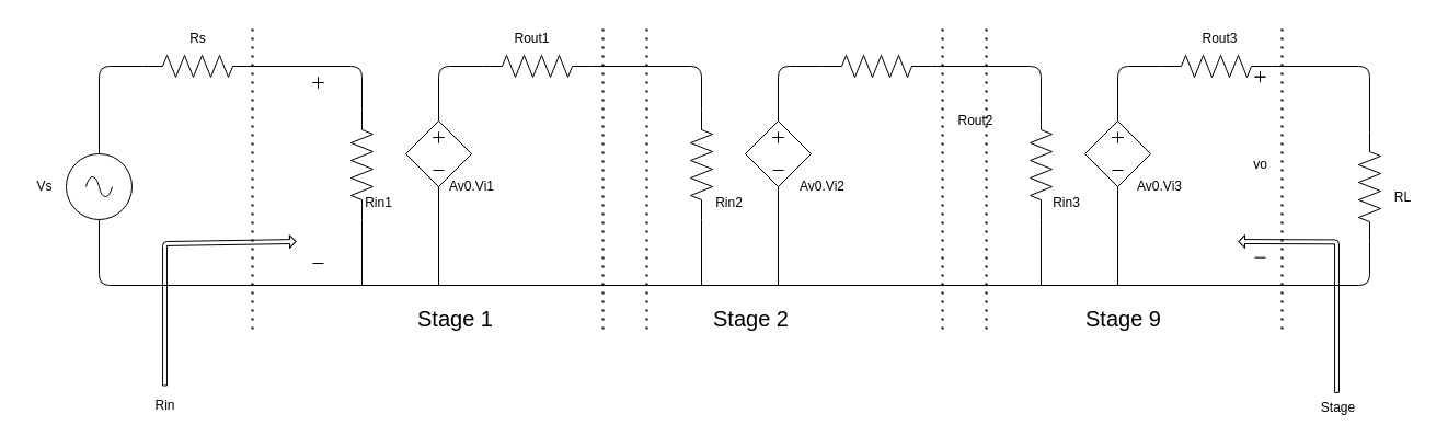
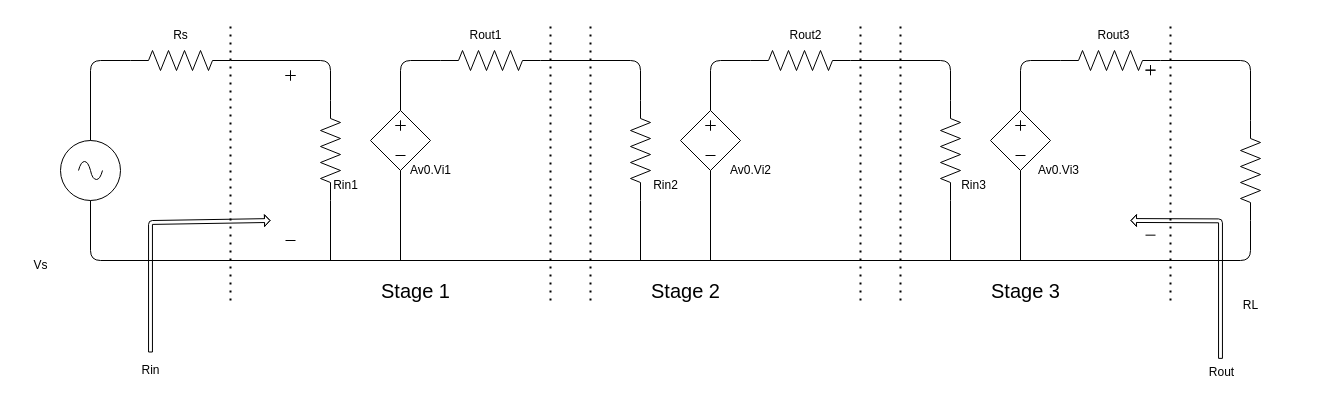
  <mxCell id="0" />
  <mxCell id="1" parent="0" />
  <mxCell id="2" value="" style="pointerEvents=1;verticalLabelPosition=bottom;shadow=0;dashed=0;align=center;html=1;verticalAlign=top;shape=mxgraph.electrical.resistors.resistor_2;" parent="1" vertex="1"><mxGeometry x="130" y="50" width="100" height="20" as="geometry" /></mxCell>
  <mxCell id="3" value="" style="pointerEvents=1;verticalLabelPosition=bottom;shadow=0;dashed=0;align=center;html=1;verticalAlign=top;shape=mxgraph.electrical.signal_sources.source;aspect=fixed;points=[[0.5,0,0],[1,0.5,0],[0.5,1,0],[0,0.5,0]];elSignalType=ac;" parent="1" vertex="1"><mxGeometry x="60" y="140" width="60" height="60" as="geometry" /></mxCell>
  <mxCell id="4" value="" style="endArrow=none;html=1;exitX=0;exitY=0.5;exitDx=0;exitDy=0;exitPerimeter=0;entryX=0;entryY=0.5;entryDx=0;entryDy=0;entryPerimeter=0;" parent="1" source="35" target="7" edge="1"><mxGeometry width="50" height="50" relative="1" as="geometry"><mxPoint x="1210" y="40" as="sourcePoint" /><mxPoint x="1260" y="-10" as="targetPoint" /><Array as="points"><mxPoint x="1250" y="60" /></Array></mxGeometry></mxCell>
  <mxCell id="5" value="" style="endArrow=none;html=1;exitX=0.5;exitY=0;exitDx=0;exitDy=0;exitPerimeter=0;entryX=0;entryY=0.5;entryDx=0;entryDy=0;entryPerimeter=0;" parent="1" source="3" target="2" edge="1"><mxGeometry width="50" height="50" relative="1" as="geometry"><mxPoint x="0" y="40" as="sourcePoint" /><mxPoint x="50" y="-10" as="targetPoint" /><Array as="points"><mxPoint x="90" y="60" /></Array></mxGeometry></mxCell>
- <mxCell id="6" value="Vs" style="text;html=1;align=center;verticalAlign=middle;resizable=0;points=[];autosize=1;strokeColor=none;fillColor=none;" parent="1" vertex="1"><mxGeometry x="20" y="155" width="40" height="30" as="geometry" /></mxCell>
+ <mxCell id="6" value="Vs" style="text;html=1;align=center;verticalAlign=middle;resizable=0;points=[];autosize=1;strokeColor=none;fillColor=none;" parent="1" vertex="1"><mxGeometry x="20" y="250" width="40" height="30" as="geometry" /></mxCell>
  <mxCell id="7" value="" style="pointerEvents=1;verticalLabelPosition=bottom;shadow=0;dashed=0;align=center;html=1;verticalAlign=top;shape=mxgraph.electrical.resistors.resistor_2;direction=south;" parent="1" vertex="1"><mxGeometry x="1240" y="120" width="20" height="100" as="geometry" /></mxCell>
  <mxCell id="8" value="" style="pointerEvents=1;verticalLabelPosition=bottom;shadow=0;dashed=0;align=center;html=1;verticalAlign=top;shape=mxgraph.electrical.resistors.resistor_2;direction=south;" parent="1" vertex="1"><mxGeometry x="320" y="100" width="20" height="100" as="geometry" /></mxCell>
  <mxCell id="9" value="" style="group" parent="1" vertex="1" connectable="0"><mxGeometry x="370" y="110" width="60" height="60" as="geometry" /></mxCell>
  <mxCell id="10" value="" style="pointerEvents=1;verticalLabelPosition=bottom;shadow=0;dashed=0;align=center;html=1;verticalAlign=top;shape=mxgraph.electrical.signal_sources.source;aspect=fixed;points=[[0.5,0,0],[1,0.5,0],[0.5,1,0],[0,0.5,0]];elSignalType=none;elSourceType=dependent;" parent="9" vertex="1"><mxGeometry width="60" height="60" as="geometry" /></mxCell>
  <mxCell id="11" value="" style="shape=cross;whiteSpace=wrap;html=1;size=0;" parent="9" vertex="1"><mxGeometry x="25" y="10" width="10" height="10" as="geometry" /></mxCell>
  <mxCell id="12" value="" style="endArrow=none;html=1;" parent="9" edge="1"><mxGeometry width="50" height="50" relative="1" as="geometry"><mxPoint x="25" y="45" as="sourcePoint" /><mxPoint x="35" y="45" as="targetPoint" /></mxGeometry></mxCell>
  <mxCell id="13" value="" style="shape=cross;whiteSpace=wrap;html=1;size=0;" parent="9" vertex="1"><mxGeometry x="-85" y="-40" width="10" height="10" as="geometry" /></mxCell>
  <mxCell id="14" value="" style="shape=cross;whiteSpace=wrap;html=1;size=0;" parent="9" vertex="1"><mxGeometry x="775" y="-45.34" width="10" height="10" as="geometry" /></mxCell>
  <mxCell id="15" value="" style="pointerEvents=1;verticalLabelPosition=bottom;shadow=0;dashed=0;align=center;html=1;verticalAlign=top;shape=mxgraph.electrical.resistors.resistor_2;direction=west;" parent="1" vertex="1"><mxGeometry x="440" y="50" width="100" height="20" as="geometry" /></mxCell>
  <mxCell id="16" value="" style="endArrow=none;html=1;exitX=1;exitY=0.5;exitDx=0;exitDy=0;exitPerimeter=0;entryX=0;entryY=0.5;entryDx=0;entryDy=0;entryPerimeter=0;" parent="1" source="2" target="8" edge="1"><mxGeometry width="50" height="50" relative="1" as="geometry"><mxPoint x="300" y="30" as="sourcePoint" /><mxPoint x="350" y="-20" as="targetPoint" /><Array as="points"><mxPoint x="330" y="60" /></Array></mxGeometry></mxCell>
  <mxCell id="17" value="" style="endArrow=none;html=1;exitX=0.5;exitY=0;exitDx=0;exitDy=0;exitPerimeter=0;entryX=1;entryY=0.5;entryDx=0;entryDy=0;entryPerimeter=0;" parent="1" source="10" target="15" edge="1"><mxGeometry width="50" height="50" relative="1" as="geometry"><mxPoint x="250" y="30" as="sourcePoint" /><mxPoint x="300" y="-20" as="targetPoint" /><Array as="points"><mxPoint x="400" y="60" /></Array></mxGeometry></mxCell>
  <mxCell id="18" value="" style="endArrow=none;html=1;entryX=0.5;entryY=1;entryDx=0;entryDy=0;entryPerimeter=0;" parent="1" target="10" edge="1"><mxGeometry width="50" height="50" relative="1" as="geometry"><mxPoint x="400" y="260" as="sourcePoint" /><mxPoint x="420" y="180" as="targetPoint" /></mxGeometry></mxCell>
  <mxCell id="19" value="" style="endArrow=none;html=1;entryX=1;entryY=0.5;entryDx=0;entryDy=0;entryPerimeter=0;" parent="1" target="8" edge="1"><mxGeometry width="50" height="50" relative="1" as="geometry"><mxPoint x="330" y="260" as="sourcePoint" /><mxPoint x="410" y="180" as="targetPoint" /></mxGeometry></mxCell>
  <mxCell id="20" value="" style="pointerEvents=1;verticalLabelPosition=bottom;shadow=0;dashed=0;align=center;html=1;verticalAlign=top;shape=mxgraph.electrical.resistors.resistor_2;direction=south;" parent="1" vertex="1"><mxGeometry x="630" y="100" width="20" height="100" as="geometry" /></mxCell>
  <mxCell id="21" value="" style="group" parent="1" vertex="1" connectable="0"><mxGeometry x="680" y="110" width="60" height="60" as="geometry" /></mxCell>
  <mxCell id="22" value="" style="pointerEvents=1;verticalLabelPosition=bottom;shadow=0;dashed=0;align=center;html=1;verticalAlign=top;shape=mxgraph.electrical.signal_sources.source;aspect=fixed;points=[[0.5,0,0],[1,0.5,0],[0.5,1,0],[0,0.5,0]];elSignalType=none;elSourceType=dependent;" parent="21" vertex="1"><mxGeometry width="60" height="60" as="geometry" /></mxCell>
  <mxCell id="23" value="" style="shape=cross;whiteSpace=wrap;html=1;size=0;" parent="21" vertex="1"><mxGeometry x="25" y="10" width="10" height="10" as="geometry" /></mxCell>
  <mxCell id="24" value="" style="endArrow=none;html=1;" parent="21" edge="1"><mxGeometry width="50" height="50" relative="1" as="geometry"><mxPoint x="25" y="45" as="sourcePoint" /><mxPoint x="35" y="45" as="targetPoint" /></mxGeometry></mxCell>
  <mxCell id="25" value="" style="pointerEvents=1;verticalLabelPosition=bottom;shadow=0;dashed=0;align=center;html=1;verticalAlign=top;shape=mxgraph.electrical.resistors.resistor_2;direction=west;" parent="1" vertex="1"><mxGeometry x="750" y="50" width="100" height="20" as="geometry" /></mxCell>
  <mxCell id="26" value="" style="endArrow=none;html=1;exitX=1;exitY=0.5;exitDx=0;exitDy=0;exitPerimeter=0;entryX=0;entryY=0.5;entryDx=0;entryDy=0;entryPerimeter=0;" parent="1" target="20" edge="1"><mxGeometry width="50" height="50" relative="1" as="geometry"><mxPoint x="540" y="60" as="sourcePoint" /><mxPoint x="660" y="-20" as="targetPoint" /><Array as="points"><mxPoint x="640" y="60" /></Array></mxGeometry></mxCell>
  <mxCell id="27" value="" style="endArrow=none;html=1;exitX=0.5;exitY=0;exitDx=0;exitDy=0;exitPerimeter=0;entryX=1;entryY=0.5;entryDx=0;entryDy=0;entryPerimeter=0;" parent="1" source="22" target="25" edge="1"><mxGeometry width="50" height="50" relative="1" as="geometry"><mxPoint x="560" y="30" as="sourcePoint" /><mxPoint x="610" y="-20" as="targetPoint" /><Array as="points"><mxPoint x="710" y="60" /></Array></mxGeometry></mxCell>
  <mxCell id="28" value="" style="endArrow=none;html=1;entryX=0.5;entryY=1;entryDx=0;entryDy=0;entryPerimeter=0;" parent="1" target="22" edge="1"><mxGeometry width="50" height="50" relative="1" as="geometry"><mxPoint x="710" y="260" as="sourcePoint" /><mxPoint x="730" y="180" as="targetPoint" /></mxGeometry></mxCell>
  <mxCell id="29" value="" style="endArrow=none;html=1;entryX=1;entryY=0.5;entryDx=0;entryDy=0;entryPerimeter=0;" parent="1" target="20" edge="1"><mxGeometry width="50" height="50" relative="1" as="geometry"><mxPoint x="640" y="260" as="sourcePoint" /><mxPoint x="720" y="180" as="targetPoint" /></mxGeometry></mxCell>
  <mxCell id="30" value="" style="pointerEvents=1;verticalLabelPosition=bottom;shadow=0;dashed=0;align=center;html=1;verticalAlign=top;shape=mxgraph.electrical.resistors.resistor_2;direction=south;" parent="1" vertex="1"><mxGeometry x="940" y="100" width="20" height="100" as="geometry" /></mxCell>
  <mxCell id="31" value="" style="group" parent="1" vertex="1" connectable="0"><mxGeometry x="990" y="110" width="60" height="60" as="geometry" /></mxCell>
  <mxCell id="32" value="" style="pointerEvents=1;verticalLabelPosition=bottom;shadow=0;dashed=0;align=center;html=1;verticalAlign=top;shape=mxgraph.electrical.signal_sources.source;aspect=fixed;points=[[0.5,0,0],[1,0.5,0],[0.5,1,0],[0,0.5,0]];elSignalType=none;elSourceType=dependent;" parent="31" vertex="1"><mxGeometry width="60" height="60" as="geometry" /></mxCell>
  <mxCell id="33" value="" style="shape=cross;whiteSpace=wrap;html=1;size=0;" parent="31" vertex="1"><mxGeometry x="25" y="10" width="10" height="10" as="geometry" /></mxCell>
  <mxCell id="34" value="" style="endArrow=none;html=1;" parent="31" edge="1"><mxGeometry width="50" height="50" relative="1" as="geometry"><mxPoint x="25" y="45" as="sourcePoint" /><mxPoint x="35" y="45" as="targetPoint" /></mxGeometry></mxCell>
  <mxCell id="35" value="" style="pointerEvents=1;verticalLabelPosition=bottom;shadow=0;dashed=0;align=center;html=1;verticalAlign=top;shape=mxgraph.electrical.resistors.resistor_2;direction=west;" parent="1" vertex="1"><mxGeometry x="1060" y="50" width="100" height="20" as="geometry" /></mxCell>
  <mxCell id="36" value="" style="endArrow=none;html=1;exitX=1;exitY=0.5;exitDx=0;exitDy=0;exitPerimeter=0;entryX=0;entryY=0.5;entryDx=0;entryDy=0;entryPerimeter=0;" parent="1" target="30" edge="1"><mxGeometry width="50" height="50" relative="1" as="geometry"><mxPoint x="850" y="60" as="sourcePoint" /><mxPoint x="970" y="-20" as="targetPoint" /><Array as="points"><mxPoint x="950" y="60" /></Array></mxGeometry></mxCell>
  <mxCell id="37" value="" style="endArrow=none;html=1;exitX=0.5;exitY=0;exitDx=0;exitDy=0;exitPerimeter=0;entryX=1;entryY=0.5;entryDx=0;entryDy=0;entryPerimeter=0;" parent="1" source="32" target="35" edge="1"><mxGeometry width="50" height="50" relative="1" as="geometry"><mxPoint x="870" y="30" as="sourcePoint" /><mxPoint x="920" y="-20" as="targetPoint" /><Array as="points"><mxPoint x="1020" y="60" /></Array></mxGeometry></mxCell>
  <mxCell id="38" value="" style="endArrow=none;html=1;entryX=0.5;entryY=1;entryDx=0;entryDy=0;entryPerimeter=0;" parent="1" target="32" edge="1"><mxGeometry width="50" height="50" relative="1" as="geometry"><mxPoint x="1020" y="260" as="sourcePoint" /><mxPoint x="1040" y="180" as="targetPoint" /></mxGeometry></mxCell>
  <mxCell id="39" value="" style="endArrow=none;html=1;entryX=1;entryY=0.5;entryDx=0;entryDy=0;entryPerimeter=0;" parent="1" target="30" edge="1"><mxGeometry width="50" height="50" relative="1" as="geometry"><mxPoint x="950" y="260" as="sourcePoint" /><mxPoint x="1030" y="180" as="targetPoint" /></mxGeometry></mxCell>
  <mxCell id="40" value="" style="endArrow=none;html=1;exitX=0.5;exitY=1;exitDx=0;exitDy=0;exitPerimeter=0;entryX=1;entryY=0.5;entryDx=0;entryDy=0;entryPerimeter=0;" parent="1" source="3" target="7" edge="1"><mxGeometry width="50" height="50" relative="1" as="geometry"><mxPoint x="340" y="220" as="sourcePoint" /><mxPoint x="390" y="170" as="targetPoint" /><Array as="points"><mxPoint x="90" y="260" /><mxPoint x="1250" y="260" /></Array></mxGeometry></mxCell>
  <mxCell id="41" value="Rs" style="text;html=1;align=center;verticalAlign=middle;resizable=0;points=[];autosize=1;strokeColor=none;fillColor=none;" parent="1" vertex="1"><mxGeometry x="160" y="20" width="40" height="30" as="geometry" /></mxCell>
  <mxCell id="42" value="" style="endArrow=none;dashed=1;html=1;dashPattern=1 3;strokeWidth=2;" parent="1" edge="1"><mxGeometry width="50" height="50" relative="1" as="geometry"><mxPoint x="230" y="300" as="sourcePoint" /><mxPoint x="230" y="20" as="targetPoint" /></mxGeometry></mxCell>
  <mxCell id="43" value="" style="endArrow=none;dashed=1;html=1;dashPattern=1 3;strokeWidth=2;" parent="1" edge="1"><mxGeometry width="50" height="50" relative="1" as="geometry"><mxPoint x="550" y="300" as="sourcePoint" /><mxPoint x="550" y="20" as="targetPoint" /></mxGeometry></mxCell>
  <mxCell id="44" value="" style="endArrow=none;dashed=1;html=1;dashPattern=1 3;strokeWidth=2;" parent="1" edge="1"><mxGeometry width="50" height="50" relative="1" as="geometry"><mxPoint x="590" y="300" as="sourcePoint" /><mxPoint x="590" y="20" as="targetPoint" /></mxGeometry></mxCell>
  <mxCell id="45" value="" style="endArrow=none;dashed=1;html=1;dashPattern=1 3;strokeWidth=2;" parent="1" edge="1"><mxGeometry width="50" height="50" relative="1" as="geometry"><mxPoint x="860" y="300" as="sourcePoint" /><mxPoint x="860" y="20" as="targetPoint" /></mxGeometry></mxCell>
  <mxCell id="46" value="" style="endArrow=none;dashed=1;html=1;dashPattern=1 3;strokeWidth=2;" parent="1" edge="1"><mxGeometry width="50" height="50" relative="1" as="geometry"><mxPoint x="900" y="300" as="sourcePoint" /><mxPoint x="900" y="20" as="targetPoint" /></mxGeometry></mxCell>
  <mxCell id="47" value="" style="endArrow=none;dashed=1;html=1;dashPattern=1 3;strokeWidth=2;" parent="1" edge="1"><mxGeometry width="50" height="50" relative="1" as="geometry"><mxPoint x="1170" y="300" as="sourcePoint" /><mxPoint x="1170" y="20" as="targetPoint" /></mxGeometry></mxCell>
  <mxCell id="48" value="&lt;font style=&quot;font-size: 20px;&quot;&gt;Stage 1&lt;/font&gt;" style="text;html=1;align=center;verticalAlign=middle;resizable=0;points=[];autosize=1;strokeColor=none;fillColor=none;" parent="1" vertex="1"><mxGeometry x="370" y="270" width="90" height="40" as="geometry" /></mxCell>
  <mxCell id="49" value="&lt;font style=&quot;font-size: 20px;&quot;&gt;Stage 2&lt;/font&gt;" style="text;html=1;align=center;verticalAlign=middle;resizable=0;points=[];autosize=1;strokeColor=none;fillColor=none;" parent="1" vertex="1"><mxGeometry x="640" y="270" width="90" height="40" as="geometry" /></mxCell>
- <mxCell id="50" value="&lt;font style=&quot;font-size: 20px;&quot;&gt;Stage 9&lt;/font&gt;" style="text;html=1;align=center;verticalAlign=middle;resizable=0;points=[];autosize=1;strokeColor=none;fillColor=none;" parent="1" vertex="1"><mxGeometry x="980" y="270" width="90" height="40" as="geometry" /></mxCell>
+ <mxCell id="50" value="&lt;font style=&quot;font-size: 20px;&quot;&gt;Stage 3&lt;/font&gt;" style="text;html=1;align=center;verticalAlign=middle;resizable=0;points=[];autosize=1;strokeColor=none;fillColor=none;" parent="1" vertex="1"><mxGeometry x="980" y="270" width="90" height="40" as="geometry" /></mxCell>
  <mxCell id="51" value="Rin1" style="text;html=1;align=center;verticalAlign=middle;resizable=0;points=[];autosize=1;strokeColor=none;fillColor=none;" parent="1" vertex="1"><mxGeometry x="320" y="170" width="50" height="30" as="geometry" /></mxCell>
  <mxCell id="52" value="Rout1" style="text;html=1;align=center;verticalAlign=middle;resizable=0;points=[];autosize=1;strokeColor=none;fillColor=none;" parent="1" vertex="1"><mxGeometry x="455" y="20" width="60" height="30" as="geometry" /></mxCell>
  <mxCell id="53" value="Av0.Vi1" style="text;html=1;align=center;verticalAlign=middle;resizable=0;points=[];autosize=1;strokeColor=none;fillColor=none;" parent="1" vertex="1"><mxGeometry x="400" y="155" width="60" height="30" as="geometry" /></mxCell>
  <mxCell id="54" value="" style="endArrow=none;html=1;" parent="1" edge="1"><mxGeometry width="50" height="50" relative="1" as="geometry"><mxPoint x="285" y="240" as="sourcePoint" /><mxPoint x="295" y="240" as="targetPoint" /></mxGeometry></mxCell>
  <mxCell id="55" value="Rin2" style="text;html=1;align=center;verticalAlign=middle;resizable=0;points=[];autosize=1;strokeColor=none;fillColor=none;" parent="1" vertex="1"><mxGeometry x="640" y="170" width="50" height="30" as="geometry" /></mxCell>
  <mxCell id="56" value="Av0.Vi2" style="text;html=1;align=center;verticalAlign=middle;resizable=0;points=[];autosize=1;strokeColor=none;fillColor=none;" parent="1" vertex="1"><mxGeometry x="720" y="155" width="60" height="30" as="geometry" /></mxCell>
- <mxCell id="57" value="Rout2" style="text;html=1;align=center;verticalAlign=middle;resizable=0;points=[];autosize=1;strokeColor=none;fillColor=none;" parent="1" vertex="1"><mxGeometry x="860" y="95" width="60" height="30" as="geometry" /></mxCell>
+ <mxCell id="57" value="Rout2" style="text;html=1;align=center;verticalAlign=middle;resizable=0;points=[];autosize=1;strokeColor=none;fillColor=none;" parent="1" vertex="1"><mxGeometry x="775" y="20" width="60" height="30" as="geometry" /></mxCell>
  <mxCell id="58" value="Rin3" style="text;html=1;align=center;verticalAlign=middle;resizable=0;points=[];autosize=1;strokeColor=none;fillColor=none;" parent="1" vertex="1"><mxGeometry x="947.5" y="170" width="50" height="30" as="geometry" /></mxCell>
  <mxCell id="59" value="Av0.Vi3" style="text;html=1;align=center;verticalAlign=middle;resizable=0;points=[];autosize=1;strokeColor=none;fillColor=none;" parent="1" vertex="1"><mxGeometry x="1027.5" y="155" width="60" height="30" as="geometry" /></mxCell>
  <mxCell id="60" value="Rout3" style="text;html=1;align=center;verticalAlign=middle;resizable=0;points=[];autosize=1;strokeColor=none;fillColor=none;" parent="1" vertex="1"><mxGeometry x="1082.5" y="20" width="60" height="30" as="geometry" /></mxCell>
- <mxCell id="61" value="vo" style="text;html=1;align=center;verticalAlign=middle;resizable=0;points=[];autosize=1;strokeColor=none;fillColor=none;" parent="1" vertex="1"><mxGeometry x="1130" y="134.66" width="40" height="30" as="geometry" /></mxCell>
  <mxCell id="62" value="" style="endArrow=none;html=1;" parent="1" edge="1"><mxGeometry width="50" height="50" relative="1" as="geometry"><mxPoint x="1145" y="234.66" as="sourcePoint" /><mxPoint x="1155" y="234.66" as="targetPoint" /></mxGeometry></mxCell>
- <mxCell id="63" value="RL" style="text;html=1;align=center;verticalAlign=middle;resizable=0;points=[];autosize=1;strokeColor=none;fillColor=none;" parent="1" vertex="1"><mxGeometry x="1260" y="164.66" width="40" height="30" as="geometry" /></mxCell>
+ <mxCell id="63" value="RL" style="text;html=1;align=center;verticalAlign=middle;resizable=0;points=[];autosize=1;strokeColor=none;fillColor=none;" parent="1" vertex="1"><mxGeometry x="1230" y="289.66" width="40" height="30" as="geometry" /></mxCell>
  <mxCell id="64" value="" style="shape=flexArrow;endArrow=classic;html=1;width=3.889;endSize=1.497;endWidth=6.828;" edge="1" parent="1"><mxGeometry width="50" height="50" relative="1" as="geometry"><mxPoint x="150" y="352" as="sourcePoint" /><mxPoint x="270" y="220" as="targetPoint" /><Array as="points"><mxPoint x="150" y="222" /></Array></mxGeometry></mxCell>
  <mxCell id="65" value="Rin" style="text;html=1;align=center;verticalAlign=middle;resizable=0;points=[];autosize=1;strokeColor=none;fillColor=none;" vertex="1" parent="1"><mxGeometry x="130" y="355" width="40" height="30" as="geometry" /></mxCell>
  <mxCell id="66" value="" style="shape=flexArrow;endArrow=classic;html=1;width=3.889;endSize=1.497;endWidth=6.828;" edge="1" parent="1"><mxGeometry width="50" height="50" relative="1" as="geometry"><mxPoint x="1220" y="358.36" as="sourcePoint" /><mxPoint x="1130" y="220" as="targetPoint" /><Array as="points"><mxPoint x="1220" y="220.36" /></Array></mxGeometry></mxCell>
- <mxCell id="67" value="Stage" style="text;html=1;align=center;verticalAlign=middle;resizable=0;points=[];autosize=1;strokeColor=none;fillColor=none;" vertex="1" parent="1"><mxGeometry x="1196" y="357" width="50" height="30" as="geometry" /></mxCell>
+ <mxCell id="67" value="Rout" style="text;html=1;align=center;verticalAlign=middle;resizable=0;points=[];autosize=1;strokeColor=none;fillColor=none;" vertex="1" parent="1"><mxGeometry x="1196" y="357" width="50" height="30" as="geometry" /></mxCell>
